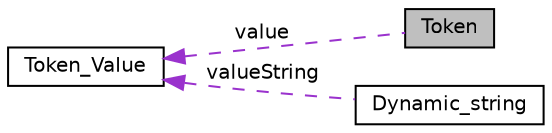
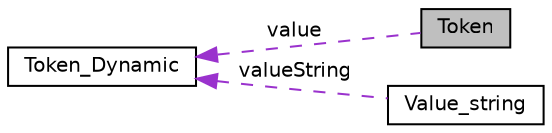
  digraph {
    rankdir=LR
    node [color=black fillcolor=white fontname=Helvetica fontsize=10 shape=record style=filled]
    edge [color=darkorchid3 dir=back fontname=Helvetica fontsize=10 labelfontname=Helvetica labelfontsize=10 style=dashed]
    n1 [fillcolor=grey75 fontcolor=black height=0.2 label=Token width=0.4]
-   n2 [height=0.2 label=Token_Value width=0.4]
-   n3 [height=0.2 label=Dynamic_string width=0.4]
+   n2 [height=0.2 label=Token_Dynamic width=0.4]
+   n3 [height=0.2 label=Value_string width=0.4]
    n2 -> n1 [label=" value"]
    n2 -> n3 [label=" valueString"]
  }
